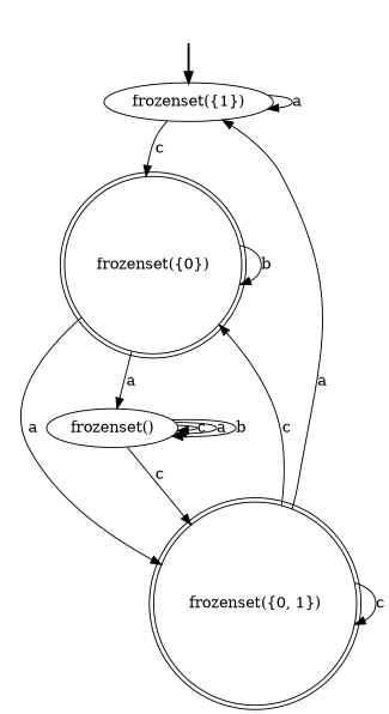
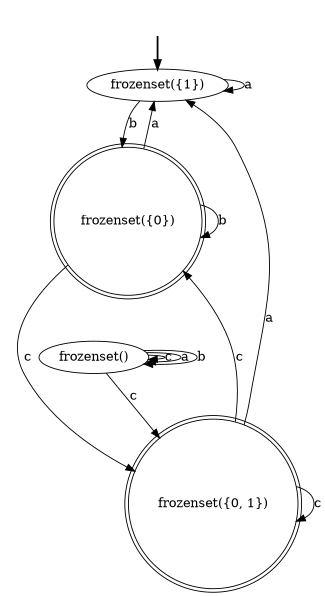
  digraph {
    fake [style=invisible]
    "frozenset({1})" [root=true]
    "frozenset({0})" [shape=doublecircle]
    "frozenset({0, 1})" [shape=doublecircle]
    "frozenset()"
    fake -> "frozenset({1})" [style=bold]
    "frozenset({1})" -> "frozenset({1})" [label=a]
-   "frozenset({1})" -> "frozenset({0})" [label=c]
-   "frozenset({0})" -> "frozenset()" [label=a]
+   "frozenset({1})" -> "frozenset({0})" [label=b]
+   "frozenset({0})" -> "frozenset({1})" [label=a]
    "frozenset({0})" -> "frozenset({0})" [label=b]
-   "frozenset({0})" -> "frozenset({0, 1})" [label=a]
+   "frozenset({0})" -> "frozenset({0, 1})" [label=c]
    "frozenset({0, 1})" -> "frozenset({1})" [label=a]
    "frozenset({0, 1})" -> "frozenset({0})" [label=c]
    "frozenset({0, 1})" -> "frozenset({0, 1})" [label=c]
    "frozenset()" -> "frozenset({0, 1})" [label=c]
    "frozenset()" -> "frozenset()" [label=c]
    "frozenset()" -> "frozenset()" [label=a]
    "frozenset()" -> "frozenset()" [label=b]
  }
